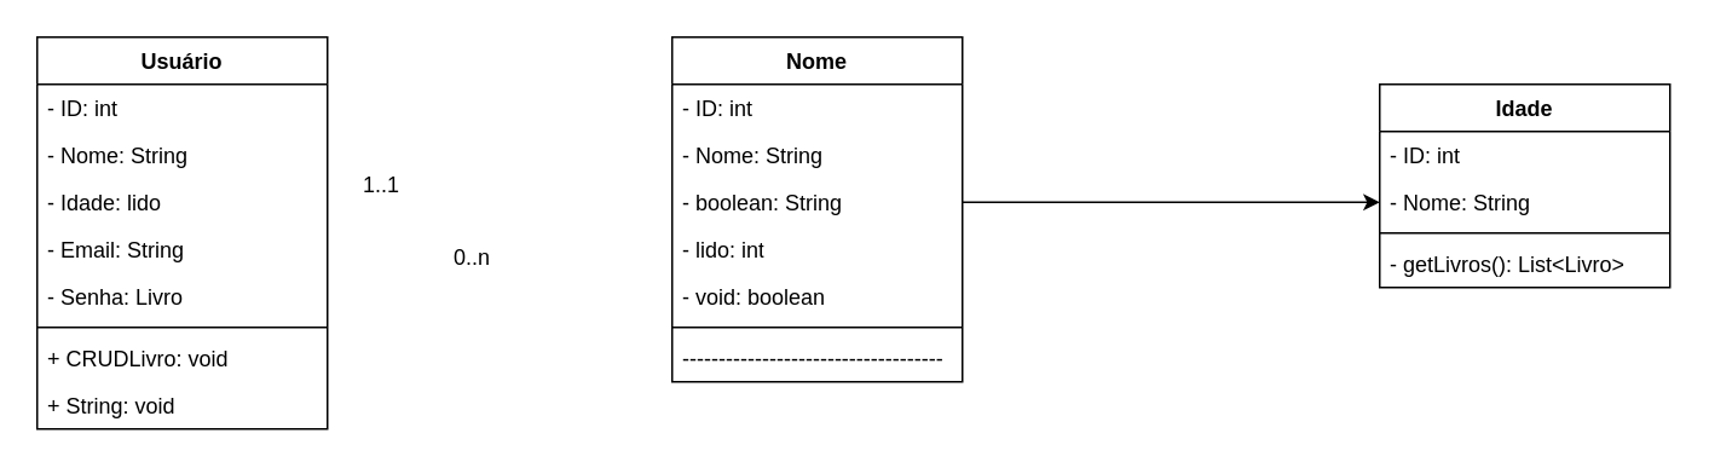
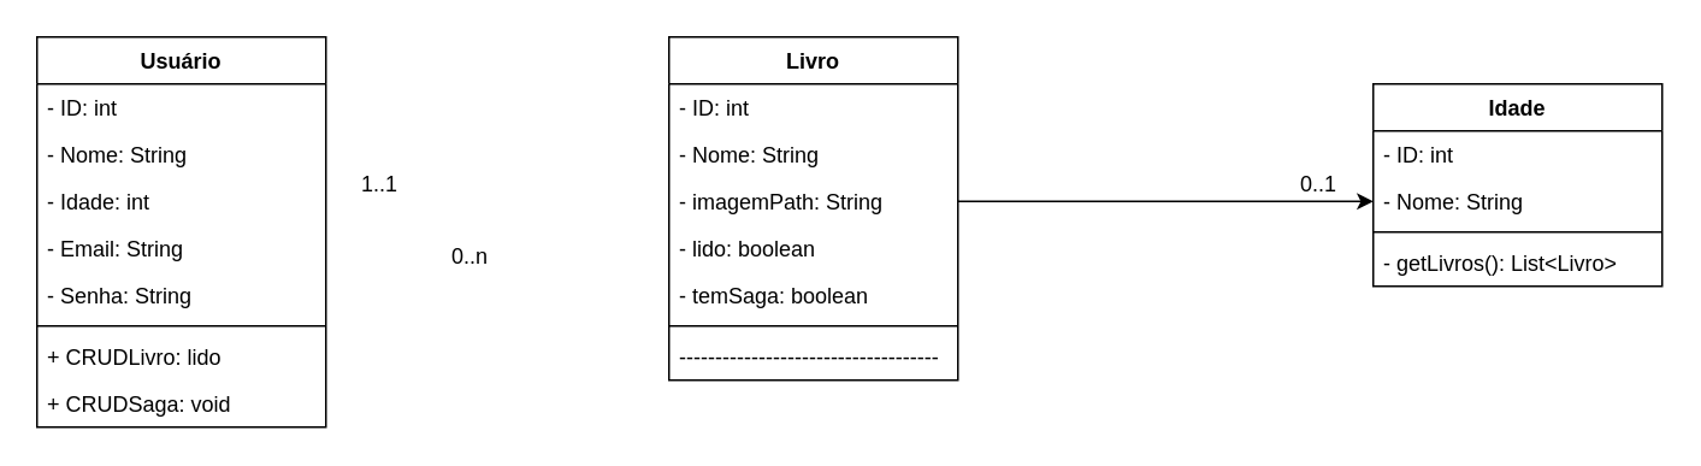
  <mxCell id="0" />
  <mxCell id="1" parent="0" />
  <mxCell id="2" value="Usuário" style="swimlane;fontStyle=1;align=center;verticalAlign=top;childLayout=stackLayout;horizontal=1;startSize=26;horizontalStack=0;resizeParent=1;resizeParentMax=0;resizeLast=0;collapsible=1;marginBottom=0;whiteSpace=wrap;html=1;" vertex="1" parent="1"><mxGeometry x="20" y="20" width="160" height="216" as="geometry" /></mxCell>
  <mxCell id="3" value="- ID: int" style="text;strokeColor=none;fillColor=none;align=left;verticalAlign=top;spacingLeft=4;spacingRight=4;overflow=hidden;rotatable=0;points=[[0,0.5],[1,0.5]];portConstraint=eastwest;whiteSpace=wrap;html=1;" vertex="1" parent="2"><mxGeometry y="26" width="160" height="26" as="geometry" /></mxCell>
  <mxCell id="4" value="- Nome: String" style="text;strokeColor=none;fillColor=none;align=left;verticalAlign=top;spacingLeft=4;spacingRight=4;overflow=hidden;rotatable=0;points=[[0,0.5],[1,0.5]];portConstraint=eastwest;whiteSpace=wrap;html=1;" vertex="1" parent="2"><mxGeometry y="52" width="160" height="26" as="geometry" /></mxCell>
- <mxCell id="5" value="- Idade: lido" style="text;strokeColor=none;fillColor=none;align=left;verticalAlign=top;spacingLeft=4;spacingRight=4;overflow=hidden;rotatable=0;points=[[0,0.5],[1,0.5]];portConstraint=eastwest;whiteSpace=wrap;html=1;" vertex="1" parent="2"><mxGeometry y="78" width="160" height="26" as="geometry" /></mxCell>
+ <mxCell id="5" value="- Idade: int" style="text;strokeColor=none;fillColor=none;align=left;verticalAlign=top;spacingLeft=4;spacingRight=4;overflow=hidden;rotatable=0;points=[[0,0.5],[1,0.5]];portConstraint=eastwest;whiteSpace=wrap;html=1;" vertex="1" parent="2"><mxGeometry y="78" width="160" height="26" as="geometry" /></mxCell>
  <mxCell id="6" value="- Email: String&lt;span style=&quot;color: rgba(0, 0, 0, 0); font-family: monospace; font-size: 0px; text-wrap-mode: nowrap;&quot;&gt;%3CmxGraphModel%3E%3Croot%3E%3CmxCell%20id%3D%220%22%2F%3E%3CmxCell%20id%3D%221%22%20parent%3D%220%22%2F%3E%3CmxCell%20id%3D%222%22%20value%3D%22Nome%22%20style%3D%22text%3BstrokeColor%3Dnone%3BfillColor%3Dnone%3Balign%3Dleft%3BverticalAlign%3Dtop%3BspacingLeft%3D4%3BspacingRight%3D4%3Boverflow%3Dhidden%3Brotatable%3D0%3Bpoints%3D%5B%5B0%2C0.5%5D%2C%5B1%2C0.5%5D%5D%3BportConstraint%3Deastwest%3BwhiteSpace%3Dwrap%3Bhtml%3D1%3B%22%20vertex%3D%221%22%20parent%3D%221%22%3E%3CmxGeometry%20x%3D%2290%22%20y%3D%22146%22%20width%3D%22160%22%20height%3D%2226%22%20as%3D%22geometry%22%2F%3E%3C%2FmxCell%3E%3C%2Froot%3E%3C%2FmxGraphModel%3E: :&amp;nbsp;&lt;/span&gt;" style="text;strokeColor=none;fillColor=none;align=left;verticalAlign=top;spacingLeft=4;spacingRight=4;overflow=hidden;rotatable=0;points=[[0,0.5],[1,0.5]];portConstraint=eastwest;whiteSpace=wrap;html=1;" vertex="1" parent="2"><mxGeometry y="104" width="160" height="26" as="geometry" /></mxCell>
- <mxCell id="7" value="- Senha: Livro" style="text;strokeColor=none;fillColor=none;align=left;verticalAlign=top;spacingLeft=4;spacingRight=4;overflow=hidden;rotatable=0;points=[[0,0.5],[1,0.5]];portConstraint=eastwest;whiteSpace=wrap;html=1;" vertex="1" parent="2"><mxGeometry y="130" width="160" height="26" as="geometry" /></mxCell>
+ <mxCell id="7" value="- Senha: String" style="text;strokeColor=none;fillColor=none;align=left;verticalAlign=top;spacingLeft=4;spacingRight=4;overflow=hidden;rotatable=0;points=[[0,0.5],[1,0.5]];portConstraint=eastwest;whiteSpace=wrap;html=1;" vertex="1" parent="2"><mxGeometry y="130" width="160" height="26" as="geometry" /></mxCell>
  <mxCell id="8" value="" style="line;strokeWidth=1;fillColor=none;align=left;verticalAlign=middle;spacingTop=-1;spacingLeft=3;spacingRight=3;rotatable=0;labelPosition=right;points=[];portConstraint=eastwest;strokeColor=inherit;" vertex="1" parent="2"><mxGeometry y="156" width="160" height="8" as="geometry" /></mxCell>
- <mxCell id="9" value="+ CRUDLivro: void" style="text;strokeColor=none;fillColor=none;align=left;verticalAlign=top;spacingLeft=4;spacingRight=4;overflow=hidden;rotatable=0;points=[[0,0.5],[1,0.5]];portConstraint=eastwest;whiteSpace=wrap;html=1;" vertex="1" parent="2"><mxGeometry y="164" width="160" height="26" as="geometry" /></mxCell>
- <mxCell id="10" value="+ String: void" style="text;strokeColor=none;fillColor=none;align=left;verticalAlign=top;spacingLeft=4;spacingRight=4;overflow=hidden;rotatable=0;points=[[0,0.5],[1,0.5]];portConstraint=eastwest;whiteSpace=wrap;html=1;" vertex="1" parent="2"><mxGeometry y="190" width="160" height="26" as="geometry" /></mxCell>
- <mxCell id="11" value="Nome" style="swimlane;fontStyle=1;align=center;verticalAlign=top;childLayout=stackLayout;horizontal=1;startSize=26;horizontalStack=0;resizeParent=1;resizeParentMax=0;resizeLast=0;collapsible=1;marginBottom=0;whiteSpace=wrap;html=1;" vertex="1" parent="1"><mxGeometry x="370" y="20" width="160" height="190" as="geometry" /></mxCell>
+ <mxCell id="9" value="+ CRUDLivro: lido" style="text;strokeColor=none;fillColor=none;align=left;verticalAlign=top;spacingLeft=4;spacingRight=4;overflow=hidden;rotatable=0;points=[[0,0.5],[1,0.5]];portConstraint=eastwest;whiteSpace=wrap;html=1;" vertex="1" parent="2"><mxGeometry y="164" width="160" height="26" as="geometry" /></mxCell>
+ <mxCell id="10" value="+ CRUDSaga: void" style="text;strokeColor=none;fillColor=none;align=left;verticalAlign=top;spacingLeft=4;spacingRight=4;overflow=hidden;rotatable=0;points=[[0,0.5],[1,0.5]];portConstraint=eastwest;whiteSpace=wrap;html=1;" vertex="1" parent="2"><mxGeometry y="190" width="160" height="26" as="geometry" /></mxCell>
+ <mxCell id="11" value="Livro" style="swimlane;fontStyle=1;align=center;verticalAlign=top;childLayout=stackLayout;horizontal=1;startSize=26;horizontalStack=0;resizeParent=1;resizeParentMax=0;resizeLast=0;collapsible=1;marginBottom=0;whiteSpace=wrap;html=1;" vertex="1" parent="1"><mxGeometry x="370" y="20" width="160" height="190" as="geometry" /></mxCell>
  <mxCell id="12" value="- ID: int" style="text;strokeColor=none;fillColor=none;align=left;verticalAlign=top;spacingLeft=4;spacingRight=4;overflow=hidden;rotatable=0;points=[[0,0.5],[1,0.5]];portConstraint=eastwest;whiteSpace=wrap;html=1;" vertex="1" parent="11"><mxGeometry y="26" width="160" height="26" as="geometry" /></mxCell>
  <mxCell id="13" value="- Nome: String" style="text;strokeColor=none;fillColor=none;align=left;verticalAlign=top;spacingLeft=4;spacingRight=4;overflow=hidden;rotatable=0;points=[[0,0.5],[1,0.5]];portConstraint=eastwest;whiteSpace=wrap;html=1;" vertex="1" parent="11"><mxGeometry y="52" width="160" height="26" as="geometry" /></mxCell>
- <mxCell id="14" value="- boolean: String" style="text;strokeColor=none;fillColor=none;align=left;verticalAlign=top;spacingLeft=4;spacingRight=4;overflow=hidden;rotatable=0;points=[[0,0.5],[1,0.5]];portConstraint=eastwest;whiteSpace=wrap;html=1;" vertex="1" parent="11"><mxGeometry y="78" width="160" height="26" as="geometry" /></mxCell>
- <mxCell id="15" value="- lido: int" style="text;strokeColor=none;fillColor=none;align=left;verticalAlign=top;spacingLeft=4;spacingRight=4;overflow=hidden;rotatable=0;points=[[0,0.5],[1,0.5]];portConstraint=eastwest;whiteSpace=wrap;html=1;" vertex="1" parent="11"><mxGeometry y="104" width="160" height="26" as="geometry" /></mxCell>
- <mxCell id="16" value="- void: boolean" style="text;strokeColor=none;fillColor=none;align=left;verticalAlign=top;spacingLeft=4;spacingRight=4;overflow=hidden;rotatable=0;points=[[0,0.5],[1,0.5]];portConstraint=eastwest;whiteSpace=wrap;html=1;" vertex="1" parent="11"><mxGeometry y="130" width="160" height="26" as="geometry" /></mxCell>
+ <mxCell id="14" value="- imagemPath: String" style="text;strokeColor=none;fillColor=none;align=left;verticalAlign=top;spacingLeft=4;spacingRight=4;overflow=hidden;rotatable=0;points=[[0,0.5],[1,0.5]];portConstraint=eastwest;whiteSpace=wrap;html=1;" vertex="1" parent="11"><mxGeometry y="78" width="160" height="26" as="geometry" /></mxCell>
+ <mxCell id="15" value="- lido: boolean" style="text;strokeColor=none;fillColor=none;align=left;verticalAlign=top;spacingLeft=4;spacingRight=4;overflow=hidden;rotatable=0;points=[[0,0.5],[1,0.5]];portConstraint=eastwest;whiteSpace=wrap;html=1;" vertex="1" parent="11"><mxGeometry y="104" width="160" height="26" as="geometry" /></mxCell>
+ <mxCell id="16" value="- temSaga: boolean" style="text;strokeColor=none;fillColor=none;align=left;verticalAlign=top;spacingLeft=4;spacingRight=4;overflow=hidden;rotatable=0;points=[[0,0.5],[1,0.5]];portConstraint=eastwest;whiteSpace=wrap;html=1;" vertex="1" parent="11"><mxGeometry y="130" width="160" height="26" as="geometry" /></mxCell>
  <mxCell id="17" value="" style="line;strokeWidth=1;fillColor=none;align=left;verticalAlign=middle;spacingTop=-1;spacingLeft=3;spacingRight=3;rotatable=0;labelPosition=right;points=[];portConstraint=eastwest;strokeColor=inherit;" vertex="1" parent="11"><mxGeometry y="156" width="160" height="8" as="geometry" /></mxCell>
  <mxCell id="18" value="------------------------------------" style="text;strokeColor=none;fillColor=none;align=left;verticalAlign=top;spacingLeft=4;spacingRight=4;overflow=hidden;rotatable=0;points=[[0,0.5],[1,0.5]];portConstraint=eastwest;whiteSpace=wrap;html=1;" vertex="1" parent="11"><mxGeometry y="164" width="160" height="26" as="geometry" /></mxCell>
  <mxCell id="19" value="Idade" style="swimlane;fontStyle=1;align=center;verticalAlign=top;childLayout=stackLayout;horizontal=1;startSize=26;horizontalStack=0;resizeParent=1;resizeParentMax=0;resizeLast=0;collapsible=1;marginBottom=0;whiteSpace=wrap;html=1;" vertex="1" parent="1"><mxGeometry x="760" y="46" width="160" height="112" as="geometry" /></mxCell>
  <mxCell id="20" value="- ID: int" style="text;strokeColor=none;fillColor=none;align=left;verticalAlign=top;spacingLeft=4;spacingRight=4;overflow=hidden;rotatable=0;points=[[0,0.5],[1,0.5]];portConstraint=eastwest;whiteSpace=wrap;html=1;" vertex="1" parent="19"><mxGeometry y="26" width="160" height="26" as="geometry" /></mxCell>
  <mxCell id="21" value="- Nome: String" style="text;strokeColor=none;fillColor=none;align=left;verticalAlign=top;spacingLeft=4;spacingRight=4;overflow=hidden;rotatable=0;points=[[0,0.5],[1,0.5]];portConstraint=eastwest;whiteSpace=wrap;html=1;" vertex="1" parent="19"><mxGeometry y="52" width="160" height="26" as="geometry" /></mxCell>
  <mxCell id="22" value="" style="line;strokeWidth=1;fillColor=none;align=left;verticalAlign=middle;spacingTop=-1;spacingLeft=3;spacingRight=3;rotatable=0;labelPosition=right;points=[];portConstraint=eastwest;strokeColor=inherit;" vertex="1" parent="19"><mxGeometry y="78" width="160" height="8" as="geometry" /></mxCell>
  <mxCell id="23" value="- getLivros(): List&amp;lt;Livro&amp;gt;" style="text;strokeColor=none;fillColor=none;align=left;verticalAlign=top;spacingLeft=4;spacingRight=4;overflow=hidden;rotatable=0;points=[[0,0.5],[1,0.5]];portConstraint=eastwest;whiteSpace=wrap;html=1;" vertex="1" parent="19"><mxGeometry y="86" width="160" height="26" as="geometry" /></mxCell>
  <mxCell id="24" style="edgeStyle=orthogonalEdgeStyle;rounded=0;orthogonalLoop=1;jettySize=auto;html=1;entryX=0;entryY=0.5;entryDx=0;entryDy=0;" edge="1" parent="1" source="14" target="21"><mxGeometry relative="1" as="geometry" /></mxCell>
  <mxCell id="25" value="1..1" style="text;html=1;align=center;verticalAlign=middle;whiteSpace=wrap;rounded=0;" vertex="1" parent="1"><mxGeometry x="190" y="87" width="40" height="30" as="geometry" /></mxCell>
  <mxCell id="26" value="0..n" style="text;html=1;align=center;verticalAlign=middle;whiteSpace=wrap;rounded=0;" vertex="1" parent="1"><mxGeometry x="240" y="127" width="40" height="30" as="geometry" /></mxCell>
+ <mxCell id="27" value="0..1" style="text;html=1;align=center;verticalAlign=middle;whiteSpace=wrap;rounded=0;" vertex="1" parent="1"><mxGeometry x="710" y="87" width="40" height="30" as="geometry" /></mxCell>
